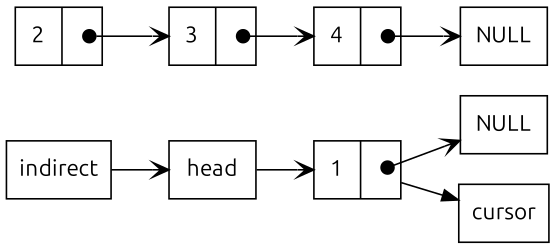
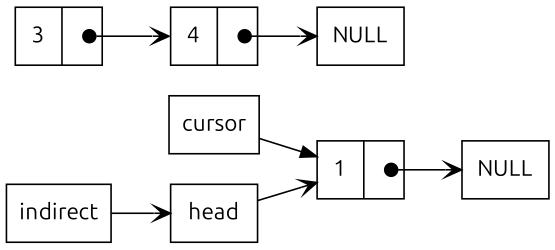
  digraph {
    fontname=Ubuntu
    rankdir=LR
    node [fontname=Ubuntu shape=record]
    edge [arrowhead=vee fontname=Ubuntu arrowtail=dot dir=both tailclip=false tailport="ref:c"]
    n1 [label=head]
    n2 [label="{ <data> 1 | <ref>  }"]
    n3 [label=NULL]
-   n4 [label="{ <data> 2 | <ref>  }"]
    n5 [label="{ <data> 3 | <ref>  }"]
    n6 [label="{ <data> 4 | <ref>  }"]
    NULL
    n8 [label=indirect]
    n9 [label=cursor]
    n1 -> n2 [arrowtail="" dir="" tailclip="" tailport=""]
    n2 -> n3
-   n4 -> n5 [headport=data]
    n5 -> n6 [headport=data]
    n6 -> NULL
    n8 -> n1 [arrowtail="" dir="" tailclip="" tailport=""]
-   n2 -> n9 [arrowhead="" arrowtail="" dir="" tailclip="" tailport=""]
+   n9 -> n2 [arrowhead="" arrowtail="" dir="" tailclip="" tailport=""]
  }
